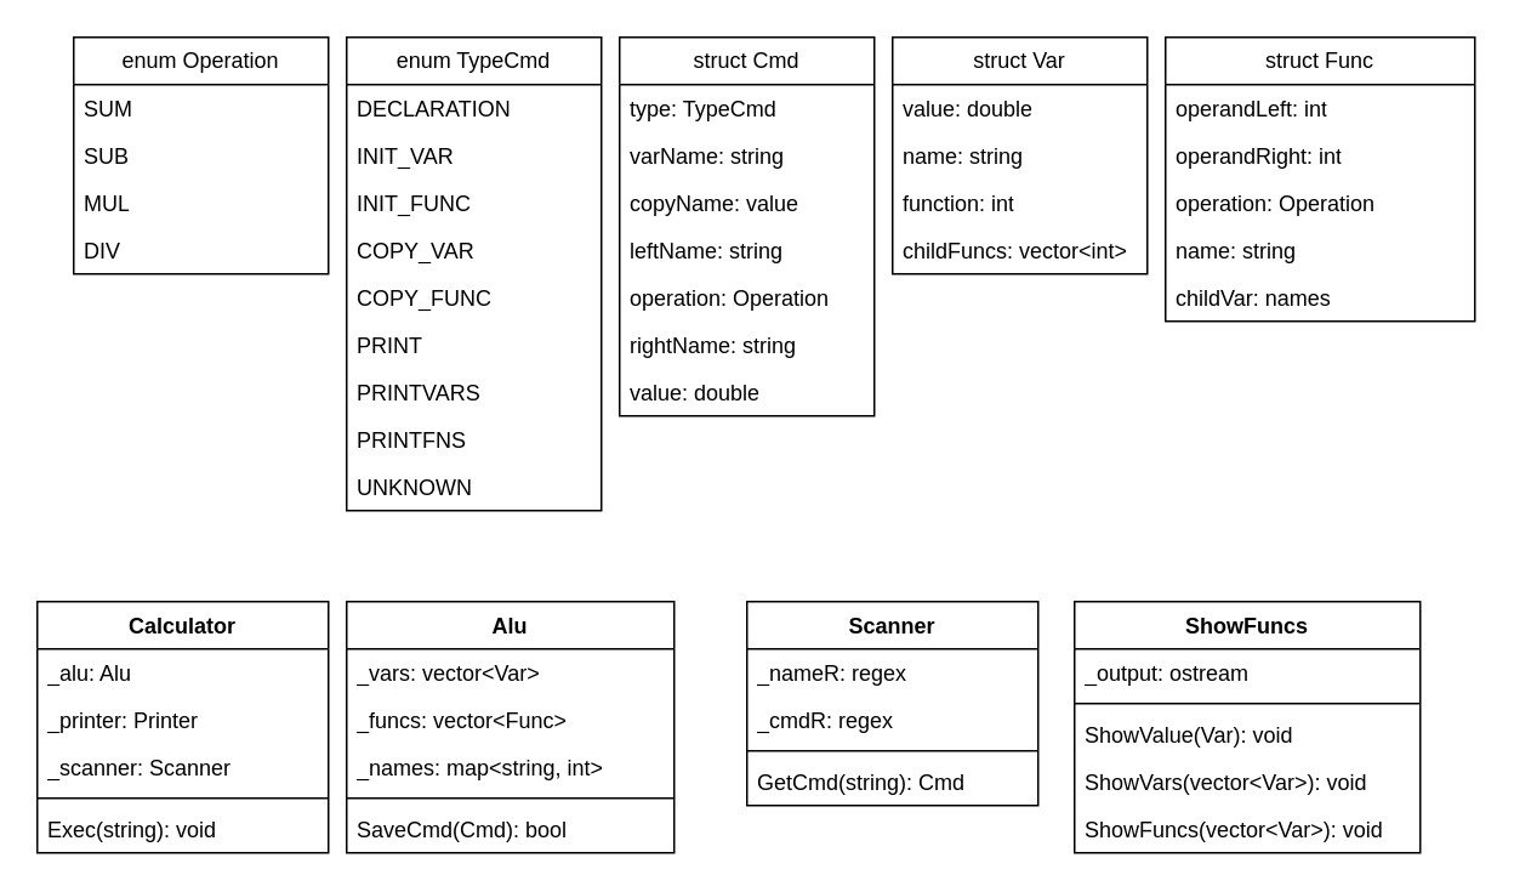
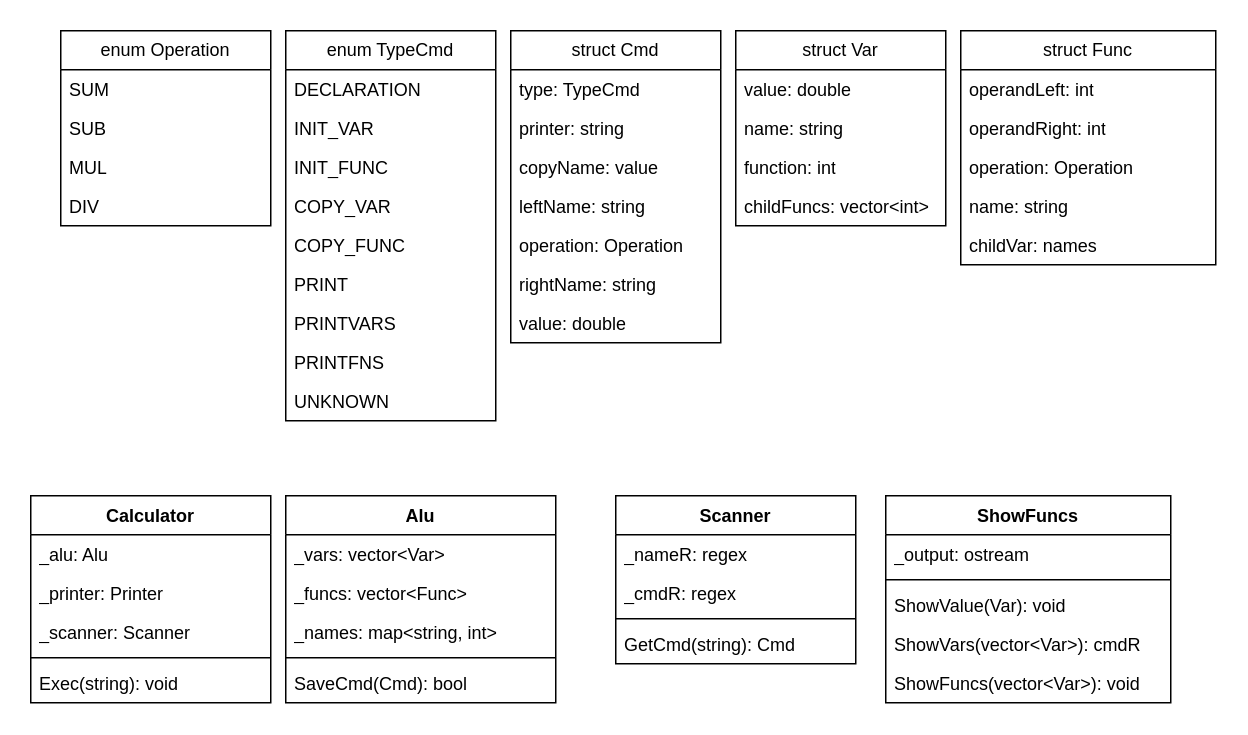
  <mxCell id="0" />
  <mxCell id="1" parent="0" />
  <mxCell id="2" value="enum Operation" style="swimlane;fontStyle=0;childLayout=stackLayout;horizontal=1;startSize=26;fillColor=none;horizontalStack=0;resizeParent=1;resizeParentMax=0;resizeLast=0;collapsible=1;marginBottom=0;whiteSpace=wrap;html=1;" vertex="1" parent="1"><mxGeometry x="40" y="20" width="140" height="130" as="geometry" /></mxCell>
  <mxCell id="3" value="SUM" style="text;strokeColor=none;fillColor=none;align=left;verticalAlign=top;spacingLeft=4;spacingRight=4;overflow=hidden;rotatable=0;points=[[0,0.5],[1,0.5]];portConstraint=eastwest;whiteSpace=wrap;html=1;" vertex="1" parent="2"><mxGeometry y="26" width="140" height="26" as="geometry" /></mxCell>
  <mxCell id="4" value="SUB" style="text;strokeColor=none;fillColor=none;align=left;verticalAlign=top;spacingLeft=4;spacingRight=4;overflow=hidden;rotatable=0;points=[[0,0.5],[1,0.5]];portConstraint=eastwest;whiteSpace=wrap;html=1;" vertex="1" parent="2"><mxGeometry y="52" width="140" height="26" as="geometry" /></mxCell>
  <mxCell id="5" value="MUL" style="text;strokeColor=none;fillColor=none;align=left;verticalAlign=top;spacingLeft=4;spacingRight=4;overflow=hidden;rotatable=0;points=[[0,0.5],[1,0.5]];portConstraint=eastwest;whiteSpace=wrap;html=1;" vertex="1" parent="2"><mxGeometry y="78" width="140" height="26" as="geometry" /></mxCell>
  <mxCell id="6" value="DIV" style="text;strokeColor=none;fillColor=none;align=left;verticalAlign=top;spacingLeft=4;spacingRight=4;overflow=hidden;rotatable=0;points=[[0,0.5],[1,0.5]];portConstraint=eastwest;whiteSpace=wrap;html=1;" vertex="1" parent="2"><mxGeometry y="104" width="140" height="26" as="geometry" /></mxCell>
  <mxCell id="7" value="struct Var" style="swimlane;fontStyle=0;childLayout=stackLayout;horizontal=1;startSize=26;fillColor=none;horizontalStack=0;resizeParent=1;resizeParentMax=0;resizeLast=0;collapsible=1;marginBottom=0;whiteSpace=wrap;html=1;" vertex="1" parent="1"><mxGeometry x="490" y="20" width="140" height="130" as="geometry" /></mxCell>
  <mxCell id="8" value="value: double" style="text;strokeColor=none;fillColor=none;align=left;verticalAlign=top;spacingLeft=4;spacingRight=4;overflow=hidden;rotatable=0;points=[[0,0.5],[1,0.5]];portConstraint=eastwest;whiteSpace=wrap;html=1;" vertex="1" parent="7"><mxGeometry y="26" width="140" height="26" as="geometry" /></mxCell>
  <mxCell id="9" value="name: string" style="text;strokeColor=none;fillColor=none;align=left;verticalAlign=top;spacingLeft=4;spacingRight=4;overflow=hidden;rotatable=0;points=[[0,0.5],[1,0.5]];portConstraint=eastwest;whiteSpace=wrap;html=1;" vertex="1" parent="7"><mxGeometry y="52" width="140" height="26" as="geometry" /></mxCell>
  <mxCell id="10" value="function: int" style="text;strokeColor=none;fillColor=none;align=left;verticalAlign=top;spacingLeft=4;spacingRight=4;overflow=hidden;rotatable=0;points=[[0,0.5],[1,0.5]];portConstraint=eastwest;whiteSpace=wrap;html=1;" vertex="1" parent="7"><mxGeometry y="78" width="140" height="26" as="geometry" /></mxCell>
  <mxCell id="11" value="childFuncs: vector&amp;lt;int&amp;gt;" style="text;strokeColor=none;fillColor=none;align=left;verticalAlign=top;spacingLeft=4;spacingRight=4;overflow=hidden;rotatable=0;points=[[0,0.5],[1,0.5]];portConstraint=eastwest;whiteSpace=wrap;html=1;" vertex="1" parent="7"><mxGeometry y="104" width="140" height="26" as="geometry" /></mxCell>
  <mxCell id="12" value="struct Func" style="swimlane;fontStyle=0;childLayout=stackLayout;horizontal=1;startSize=26;fillColor=none;horizontalStack=0;resizeParent=1;resizeParentMax=0;resizeLast=0;collapsible=1;marginBottom=0;whiteSpace=wrap;html=1;" vertex="1" parent="1"><mxGeometry x="640" y="20" width="170" height="156" as="geometry" /></mxCell>
  <mxCell id="13" value="operandLeft: int" style="text;strokeColor=none;fillColor=none;align=left;verticalAlign=top;spacingLeft=4;spacingRight=4;overflow=hidden;rotatable=0;points=[[0,0.5],[1,0.5]];portConstraint=eastwest;whiteSpace=wrap;html=1;" vertex="1" parent="12"><mxGeometry y="26" width="170" height="26" as="geometry" /></mxCell>
  <mxCell id="14" value="operandRight: int" style="text;strokeColor=none;fillColor=none;align=left;verticalAlign=top;spacingLeft=4;spacingRight=4;overflow=hidden;rotatable=0;points=[[0,0.5],[1,0.5]];portConstraint=eastwest;whiteSpace=wrap;html=1;" vertex="1" parent="12"><mxGeometry y="52" width="170" height="26" as="geometry" /></mxCell>
  <mxCell id="15" value="operation: Operation&amp;nbsp;" style="text;strokeColor=none;fillColor=none;align=left;verticalAlign=top;spacingLeft=4;spacingRight=4;overflow=hidden;rotatable=0;points=[[0,0.5],[1,0.5]];portConstraint=eastwest;whiteSpace=wrap;html=1;" vertex="1" parent="12"><mxGeometry y="78" width="170" height="26" as="geometry" /></mxCell>
  <mxCell id="16" value="name: string" style="text;strokeColor=none;fillColor=none;align=left;verticalAlign=top;spacingLeft=4;spacingRight=4;overflow=hidden;rotatable=0;points=[[0,0.5],[1,0.5]];portConstraint=eastwest;whiteSpace=wrap;html=1;" vertex="1" parent="12"><mxGeometry y="104" width="170" height="26" as="geometry" /></mxCell>
  <mxCell id="17" value="childVar: names" style="text;strokeColor=none;fillColor=none;align=left;verticalAlign=top;spacingLeft=4;spacingRight=4;overflow=hidden;rotatable=0;points=[[0,0.5],[1,0.5]];portConstraint=eastwest;whiteSpace=wrap;html=1;" vertex="1" parent="12"><mxGeometry y="130" width="170" height="26" as="geometry" /></mxCell>
  <mxCell id="18" value="Calculator" style="swimlane;fontStyle=1;align=center;verticalAlign=top;childLayout=stackLayout;horizontal=1;startSize=26;horizontalStack=0;resizeParent=1;resizeParentMax=0;resizeLast=0;collapsible=1;marginBottom=0;whiteSpace=wrap;html=1;" vertex="1" parent="1"><mxGeometry x="20" y="330" width="160" height="138" as="geometry" /></mxCell>
  <mxCell id="19" value="_alu: Alu" style="text;strokeColor=none;fillColor=none;align=left;verticalAlign=top;spacingLeft=4;spacingRight=4;overflow=hidden;rotatable=0;points=[[0,0.5],[1,0.5]];portConstraint=eastwest;whiteSpace=wrap;html=1;" vertex="1" parent="18"><mxGeometry y="26" width="160" height="26" as="geometry" /></mxCell>
  <mxCell id="20" value="_printer: Printer" style="text;strokeColor=none;fillColor=none;align=left;verticalAlign=top;spacingLeft=4;spacingRight=4;overflow=hidden;rotatable=0;points=[[0,0.5],[1,0.5]];portConstraint=eastwest;whiteSpace=wrap;html=1;" vertex="1" parent="18"><mxGeometry y="52" width="160" height="26" as="geometry" /></mxCell>
  <mxCell id="21" value="_scanner: Scanner" style="text;strokeColor=none;fillColor=none;align=left;verticalAlign=top;spacingLeft=4;spacingRight=4;overflow=hidden;rotatable=0;points=[[0,0.5],[1,0.5]];portConstraint=eastwest;whiteSpace=wrap;html=1;" vertex="1" parent="18"><mxGeometry y="78" width="160" height="26" as="geometry" /></mxCell>
  <mxCell id="22" value="" style="line;strokeWidth=1;fillColor=none;align=left;verticalAlign=middle;spacingTop=-1;spacingLeft=3;spacingRight=3;rotatable=0;labelPosition=right;points=[];portConstraint=eastwest;strokeColor=inherit;" vertex="1" parent="18"><mxGeometry y="104" width="160" height="8" as="geometry" /></mxCell>
  <mxCell id="23" value="Exec(string): void" style="text;strokeColor=none;fillColor=none;align=left;verticalAlign=top;spacingLeft=4;spacingRight=4;overflow=hidden;rotatable=0;points=[[0,0.5],[1,0.5]];portConstraint=eastwest;whiteSpace=wrap;html=1;" vertex="1" parent="18"><mxGeometry y="112" width="160" height="26" as="geometry" /></mxCell>
  <mxCell id="24" value="ShowFuncs" style="swimlane;fontStyle=1;align=center;verticalAlign=top;childLayout=stackLayout;horizontal=1;startSize=26;horizontalStack=0;resizeParent=1;resizeParentMax=0;resizeLast=0;collapsible=1;marginBottom=0;whiteSpace=wrap;html=1;" vertex="1" parent="1"><mxGeometry x="590" y="330" width="190" height="138" as="geometry" /></mxCell>
  <mxCell id="25" value="_output: ostream" style="text;strokeColor=none;fillColor=none;align=left;verticalAlign=top;spacingLeft=4;spacingRight=4;overflow=hidden;rotatable=0;points=[[0,0.5],[1,0.5]];portConstraint=eastwest;whiteSpace=wrap;html=1;" vertex="1" parent="24"><mxGeometry y="26" width="190" height="26" as="geometry" /></mxCell>
  <mxCell id="26" value="" style="line;strokeWidth=1;fillColor=none;align=left;verticalAlign=middle;spacingTop=-1;spacingLeft=3;spacingRight=3;rotatable=0;labelPosition=right;points=[];portConstraint=eastwest;strokeColor=inherit;" vertex="1" parent="24"><mxGeometry y="52" width="190" height="8" as="geometry" /></mxCell>
  <mxCell id="27" value="ShowValue(Var): void" style="text;strokeColor=none;fillColor=none;align=left;verticalAlign=top;spacingLeft=4;spacingRight=4;overflow=hidden;rotatable=0;points=[[0,0.5],[1,0.5]];portConstraint=eastwest;whiteSpace=wrap;html=1;" vertex="1" parent="24"><mxGeometry y="60" width="190" height="26" as="geometry" /></mxCell>
- <mxCell id="28" value="ShowVars(vector&amp;lt;Var&amp;gt;): void" style="text;strokeColor=none;fillColor=none;align=left;verticalAlign=top;spacingLeft=4;spacingRight=4;overflow=hidden;rotatable=0;points=[[0,0.5],[1,0.5]];portConstraint=eastwest;whiteSpace=wrap;html=1;" vertex="1" parent="24"><mxGeometry y="86" width="190" height="26" as="geometry" /></mxCell>
+ <mxCell id="28" value="ShowVars(vector&amp;lt;Var&amp;gt;): cmdR" style="text;strokeColor=none;fillColor=none;align=left;verticalAlign=top;spacingLeft=4;spacingRight=4;overflow=hidden;rotatable=0;points=[[0,0.5],[1,0.5]];portConstraint=eastwest;whiteSpace=wrap;html=1;" vertex="1" parent="24"><mxGeometry y="86" width="190" height="26" as="geometry" /></mxCell>
  <mxCell id="29" value="ShowFuncs(vector&amp;lt;Var&amp;gt;): void" style="text;strokeColor=none;fillColor=none;align=left;verticalAlign=top;spacingLeft=4;spacingRight=4;overflow=hidden;rotatable=0;points=[[0,0.5],[1,0.5]];portConstraint=eastwest;whiteSpace=wrap;html=1;" vertex="1" parent="24"><mxGeometry y="112" width="190" height="26" as="geometry" /></mxCell>
  <mxCell id="30" value="Scanner" style="swimlane;fontStyle=1;align=center;verticalAlign=top;childLayout=stackLayout;horizontal=1;startSize=26;horizontalStack=0;resizeParent=1;resizeParentMax=0;resizeLast=0;collapsible=1;marginBottom=0;whiteSpace=wrap;html=1;" vertex="1" parent="1"><mxGeometry x="410" y="330" width="160" height="112" as="geometry" /></mxCell>
  <mxCell id="31" value="_nameR: regex" style="text;strokeColor=none;fillColor=none;align=left;verticalAlign=top;spacingLeft=4;spacingRight=4;overflow=hidden;rotatable=0;points=[[0,0.5],[1,0.5]];portConstraint=eastwest;whiteSpace=wrap;html=1;" vertex="1" parent="30"><mxGeometry y="26" width="160" height="26" as="geometry" /></mxCell>
  <mxCell id="32" value="_cmdR: regex" style="text;strokeColor=none;fillColor=none;align=left;verticalAlign=top;spacingLeft=4;spacingRight=4;overflow=hidden;rotatable=0;points=[[0,0.5],[1,0.5]];portConstraint=eastwest;whiteSpace=wrap;html=1;" vertex="1" parent="30"><mxGeometry y="52" width="160" height="26" as="geometry" /></mxCell>
  <mxCell id="33" value="" style="line;strokeWidth=1;fillColor=none;align=left;verticalAlign=middle;spacingTop=-1;spacingLeft=3;spacingRight=3;rotatable=0;labelPosition=right;points=[];portConstraint=eastwest;strokeColor=inherit;" vertex="1" parent="30"><mxGeometry y="78" width="160" height="8" as="geometry" /></mxCell>
  <mxCell id="34" value="GetCmd(string): Cmd" style="text;strokeColor=none;fillColor=none;align=left;verticalAlign=top;spacingLeft=4;spacingRight=4;overflow=hidden;rotatable=0;points=[[0,0.5],[1,0.5]];portConstraint=eastwest;whiteSpace=wrap;html=1;" vertex="1" parent="30"><mxGeometry y="86" width="160" height="26" as="geometry" /></mxCell>
  <mxCell id="35" value="Alu" style="swimlane;fontStyle=1;align=center;verticalAlign=top;childLayout=stackLayout;horizontal=1;startSize=26;horizontalStack=0;resizeParent=1;resizeParentMax=0;resizeLast=0;collapsible=1;marginBottom=0;whiteSpace=wrap;html=1;" vertex="1" parent="1"><mxGeometry x="190" y="330" width="180" height="138" as="geometry" /></mxCell>
  <mxCell id="36" value="_vars: vector&amp;lt;Var&amp;gt;" style="text;strokeColor=none;fillColor=none;align=left;verticalAlign=top;spacingLeft=4;spacingRight=4;overflow=hidden;rotatable=0;points=[[0,0.5],[1,0.5]];portConstraint=eastwest;whiteSpace=wrap;html=1;" vertex="1" parent="35"><mxGeometry y="26" width="180" height="26" as="geometry" /></mxCell>
  <mxCell id="37" value="_funcs: vector&amp;lt;Func&amp;gt;" style="text;strokeColor=none;fillColor=none;align=left;verticalAlign=top;spacingLeft=4;spacingRight=4;overflow=hidden;rotatable=0;points=[[0,0.5],[1,0.5]];portConstraint=eastwest;whiteSpace=wrap;html=1;" vertex="1" parent="35"><mxGeometry y="52" width="180" height="26" as="geometry" /></mxCell>
  <mxCell id="38" value="_names: map&amp;lt;string, int&amp;gt;" style="text;strokeColor=none;fillColor=none;align=left;verticalAlign=top;spacingLeft=4;spacingRight=4;overflow=hidden;rotatable=0;points=[[0,0.5],[1,0.5]];portConstraint=eastwest;whiteSpace=wrap;html=1;" vertex="1" parent="35"><mxGeometry y="78" width="180" height="26" as="geometry" /></mxCell>
  <mxCell id="39" value="" style="line;strokeWidth=1;fillColor=none;align=left;verticalAlign=middle;spacingTop=-1;spacingLeft=3;spacingRight=3;rotatable=0;labelPosition=right;points=[];portConstraint=eastwest;strokeColor=inherit;" vertex="1" parent="35"><mxGeometry y="104" width="180" height="8" as="geometry" /></mxCell>
  <mxCell id="40" value="SaveCmd(Cmd): bool" style="text;strokeColor=none;fillColor=none;align=left;verticalAlign=top;spacingLeft=4;spacingRight=4;overflow=hidden;rotatable=0;points=[[0,0.5],[1,0.5]];portConstraint=eastwest;whiteSpace=wrap;html=1;" vertex="1" parent="35"><mxGeometry y="112" width="180" height="26" as="geometry" /></mxCell>
  <mxCell id="41" value="struct Cmd" style="swimlane;fontStyle=0;childLayout=stackLayout;horizontal=1;startSize=26;fillColor=none;horizontalStack=0;resizeParent=1;resizeParentMax=0;resizeLast=0;collapsible=1;marginBottom=0;whiteSpace=wrap;html=1;" vertex="1" parent="1"><mxGeometry x="340" y="20" width="140" height="208" as="geometry" /></mxCell>
  <mxCell id="42" value="type: TypeCmd" style="text;strokeColor=none;fillColor=none;align=left;verticalAlign=top;spacingLeft=4;spacingRight=4;overflow=hidden;rotatable=0;points=[[0,0.5],[1,0.5]];portConstraint=eastwest;whiteSpace=wrap;html=1;" vertex="1" parent="41"><mxGeometry y="26" width="140" height="26" as="geometry" /></mxCell>
- <mxCell id="43" value="varName: string" style="text;strokeColor=none;fillColor=none;align=left;verticalAlign=top;spacingLeft=4;spacingRight=4;overflow=hidden;rotatable=0;points=[[0,0.5],[1,0.5]];portConstraint=eastwest;whiteSpace=wrap;html=1;" vertex="1" parent="41"><mxGeometry y="52" width="140" height="26" as="geometry" /></mxCell>
+ <mxCell id="43" value="printer: string" style="text;strokeColor=none;fillColor=none;align=left;verticalAlign=top;spacingLeft=4;spacingRight=4;overflow=hidden;rotatable=0;points=[[0,0.5],[1,0.5]];portConstraint=eastwest;whiteSpace=wrap;html=1;" vertex="1" parent="41"><mxGeometry y="52" width="140" height="26" as="geometry" /></mxCell>
  <mxCell id="44" value="copyName: value" style="text;strokeColor=none;fillColor=none;align=left;verticalAlign=top;spacingLeft=4;spacingRight=4;overflow=hidden;rotatable=0;points=[[0,0.5],[1,0.5]];portConstraint=eastwest;whiteSpace=wrap;html=1;" vertex="1" parent="41"><mxGeometry y="78" width="140" height="26" as="geometry" /></mxCell>
  <mxCell id="45" value="leftName: string" style="text;strokeColor=none;fillColor=none;align=left;verticalAlign=top;spacingLeft=4;spacingRight=4;overflow=hidden;rotatable=0;points=[[0,0.5],[1,0.5]];portConstraint=eastwest;whiteSpace=wrap;html=1;" vertex="1" parent="41"><mxGeometry y="104" width="140" height="26" as="geometry" /></mxCell>
  <mxCell id="46" value="operation: Operation" style="text;strokeColor=none;fillColor=none;align=left;verticalAlign=top;spacingLeft=4;spacingRight=4;overflow=hidden;rotatable=0;points=[[0,0.5],[1,0.5]];portConstraint=eastwest;whiteSpace=wrap;html=1;" vertex="1" parent="41"><mxGeometry y="130" width="140" height="26" as="geometry" /></mxCell>
  <mxCell id="47" value="rightName: string" style="text;strokeColor=none;fillColor=none;align=left;verticalAlign=top;spacingLeft=4;spacingRight=4;overflow=hidden;rotatable=0;points=[[0,0.5],[1,0.5]];portConstraint=eastwest;whiteSpace=wrap;html=1;" vertex="1" parent="41"><mxGeometry y="156" width="140" height="26" as="geometry" /></mxCell>
  <mxCell id="48" value="value: double" style="text;strokeColor=none;fillColor=none;align=left;verticalAlign=top;spacingLeft=4;spacingRight=4;overflow=hidden;rotatable=0;points=[[0,0.5],[1,0.5]];portConstraint=eastwest;whiteSpace=wrap;html=1;" vertex="1" parent="41"><mxGeometry y="182" width="140" height="26" as="geometry" /></mxCell>
  <mxCell id="49" value="enum TypeCmd" style="swimlane;fontStyle=0;childLayout=stackLayout;horizontal=1;startSize=26;fillColor=none;horizontalStack=0;resizeParent=1;resizeParentMax=0;resizeLast=0;collapsible=1;marginBottom=0;whiteSpace=wrap;html=1;" vertex="1" parent="1"><mxGeometry x="190" y="20" width="140" height="260" as="geometry" /></mxCell>
  <mxCell id="50" value="DECLARATION" style="text;strokeColor=none;fillColor=none;align=left;verticalAlign=top;spacingLeft=4;spacingRight=4;overflow=hidden;rotatable=0;points=[[0,0.5],[1,0.5]];portConstraint=eastwest;whiteSpace=wrap;html=1;" vertex="1" parent="49"><mxGeometry y="26" width="140" height="26" as="geometry" /></mxCell>
  <mxCell id="51" value="INIT_VAR" style="text;strokeColor=none;fillColor=none;align=left;verticalAlign=top;spacingLeft=4;spacingRight=4;overflow=hidden;rotatable=0;points=[[0,0.5],[1,0.5]];portConstraint=eastwest;whiteSpace=wrap;html=1;" vertex="1" parent="49"><mxGeometry y="52" width="140" height="26" as="geometry" /></mxCell>
  <mxCell id="52" value="INIT_FUNC" style="text;strokeColor=none;fillColor=none;align=left;verticalAlign=top;spacingLeft=4;spacingRight=4;overflow=hidden;rotatable=0;points=[[0,0.5],[1,0.5]];portConstraint=eastwest;whiteSpace=wrap;html=1;" vertex="1" parent="49"><mxGeometry y="78" width="140" height="26" as="geometry" /></mxCell>
  <mxCell id="53" value="COPY_VAR" style="text;strokeColor=none;fillColor=none;align=left;verticalAlign=top;spacingLeft=4;spacingRight=4;overflow=hidden;rotatable=0;points=[[0,0.5],[1,0.5]];portConstraint=eastwest;whiteSpace=wrap;html=1;" vertex="1" parent="49"><mxGeometry y="104" width="140" height="26" as="geometry" /></mxCell>
  <mxCell id="54" value="COPY_FUNC" style="text;strokeColor=none;fillColor=none;align=left;verticalAlign=top;spacingLeft=4;spacingRight=4;overflow=hidden;rotatable=0;points=[[0,0.5],[1,0.5]];portConstraint=eastwest;whiteSpace=wrap;html=1;" vertex="1" parent="49"><mxGeometry y="130" width="140" height="26" as="geometry" /></mxCell>
  <mxCell id="55" value="PRINT" style="text;strokeColor=none;fillColor=none;align=left;verticalAlign=top;spacingLeft=4;spacingRight=4;overflow=hidden;rotatable=0;points=[[0,0.5],[1,0.5]];portConstraint=eastwest;whiteSpace=wrap;html=1;" vertex="1" parent="49"><mxGeometry y="156" width="140" height="26" as="geometry" /></mxCell>
  <mxCell id="56" value="PRINTVARS" style="text;strokeColor=none;fillColor=none;align=left;verticalAlign=top;spacingLeft=4;spacingRight=4;overflow=hidden;rotatable=0;points=[[0,0.5],[1,0.5]];portConstraint=eastwest;whiteSpace=wrap;html=1;" vertex="1" parent="49"><mxGeometry y="182" width="140" height="26" as="geometry" /></mxCell>
  <mxCell id="57" value="PRINTFNS" style="text;strokeColor=none;fillColor=none;align=left;verticalAlign=top;spacingLeft=4;spacingRight=4;overflow=hidden;rotatable=0;points=[[0,0.5],[1,0.5]];portConstraint=eastwest;whiteSpace=wrap;html=1;" vertex="1" parent="49"><mxGeometry y="208" width="140" height="26" as="geometry" /></mxCell>
  <mxCell id="58" value="UNKNOWN" style="text;strokeColor=none;fillColor=none;align=left;verticalAlign=top;spacingLeft=4;spacingRight=4;overflow=hidden;rotatable=0;points=[[0,0.5],[1,0.5]];portConstraint=eastwest;whiteSpace=wrap;html=1;" vertex="1" parent="49"><mxGeometry y="234" width="140" height="26" as="geometry" /></mxCell>
